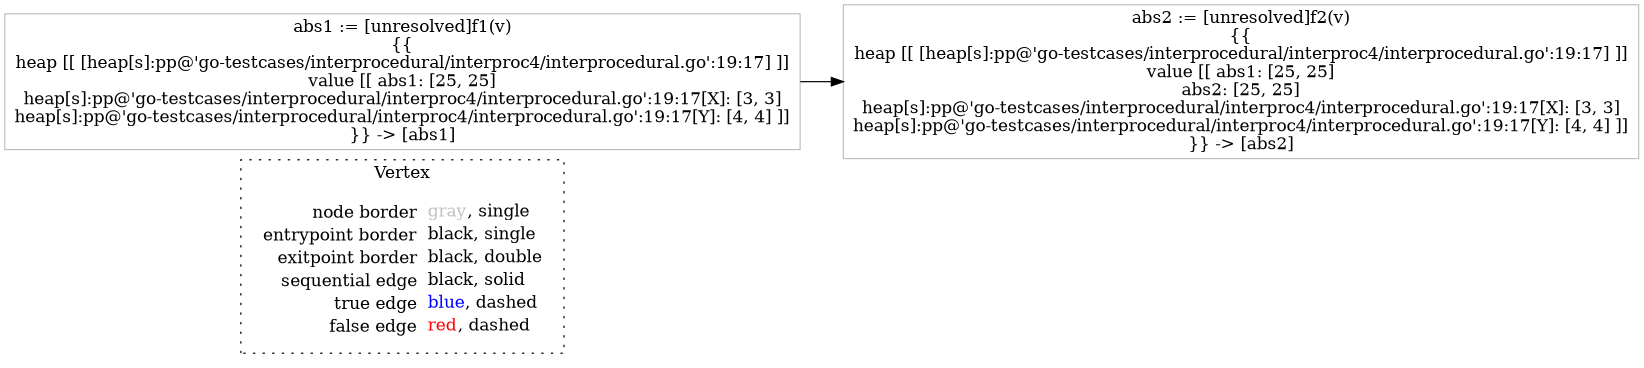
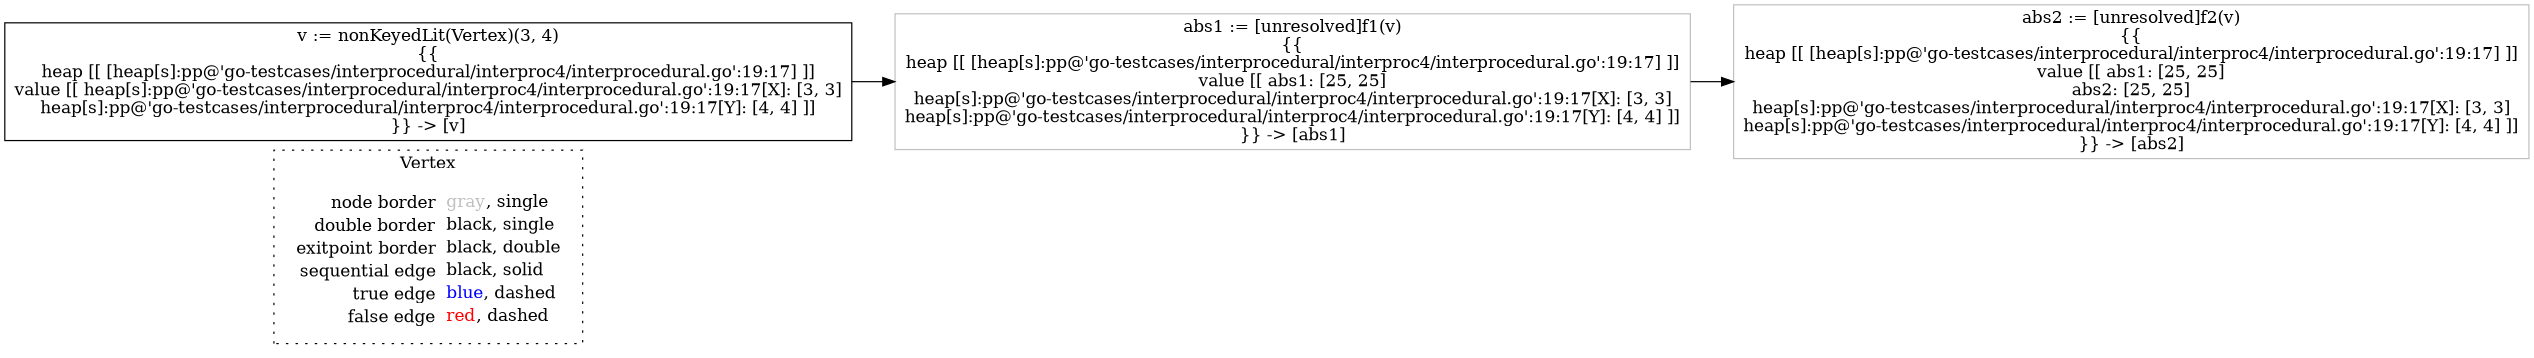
  digraph {
    rankdir=LR
    node [shape=rect color=gray]
    edge [color=black]
-   n1 [label=<<table border="0" cellpadding="2" cellspacing="0" cellborder="0"><tr><td align="right">node border&nbsp;</td><td align="left"><font color="gray">gray</font>, single</td></tr><tr><td align="right">entrypoint border&nbsp;</td><td align="left"><font color="black">black</font>, single</td></tr><tr><td align="right">exitpoint border&nbsp;</td><td align="left"><font color="black">black</font>, double</td></tr><tr><td align="right">sequential edge&nbsp;</td><td align="left"><font color="black">black</font>, solid</td></tr><tr><td align="right">true edge&nbsp;</td><td align="left"><font color="blue">blue</font>, dashed</td></tr><tr><td align="right">false edge&nbsp;</td><td align="left"><font color="red">red</font>, dashed</td></tr></table>> shape=plaintext color=""]
+   n1 [label=<<table border="0" cellpadding="2" cellspacing="0" cellborder="0"><tr><td align="right">node border&nbsp;</td><td align="left"><font color="gray">gray</font>, single</td></tr><tr><td align="right">double border&nbsp;</td><td align="left"><font color="black">black</font>, single</td></tr><tr><td align="right">exitpoint border&nbsp;</td><td align="left"><font color="black">black</font>, double</td></tr><tr><td align="right">sequential edge&nbsp;</td><td align="left"><font color="black">black</font>, solid</td></tr><tr><td align="right">true edge&nbsp;</td><td align="left"><font color="blue">blue</font>, dashed</td></tr><tr><td align="right">false edge&nbsp;</td><td align="left"><font color="red">red</font>, dashed</td></tr></table>> shape=plaintext color=""]
+   n2 [color=black label=<v := nonKeyedLit(Vertex)(3, 4)<BR/>{{<BR/>heap [[ [heap[s]:pp@'go-testcases/interprocedural/interproc4/interprocedural.go':19:17] ]]<BR/>value [[ heap[s]:pp@'go-testcases/interprocedural/interproc4/interprocedural.go':19:17[X]: [3, 3]<BR/>heap[s]:pp@'go-testcases/interprocedural/interproc4/interprocedural.go':19:17[Y]: [4, 4] ]]<BR/>}} -&gt; [v]>]
    n3 [label=<abs1 := [unresolved]f1(v)<BR/>{{<BR/>heap [[ [heap[s]:pp@'go-testcases/interprocedural/interproc4/interprocedural.go':19:17] ]]<BR/>value [[ abs1: [25, 25]<BR/>heap[s]:pp@'go-testcases/interprocedural/interproc4/interprocedural.go':19:17[X]: [3, 3]<BR/>heap[s]:pp@'go-testcases/interprocedural/interproc4/interprocedural.go':19:17[Y]: [4, 4] ]]<BR/>}} -&gt; [abs1]>]
    n4 [label=<abs2 := [unresolved]f2(v)<BR/>{{<BR/>heap [[ [heap[s]:pp@'go-testcases/interprocedural/interproc4/interprocedural.go':19:17] ]]<BR/>value [[ abs1: [25, 25]<BR/>abs2: [25, 25]<BR/>heap[s]:pp@'go-testcases/interprocedural/interproc4/interprocedural.go':19:17[X]: [3, 3]<BR/>heap[s]:pp@'go-testcases/interprocedural/interproc4/interprocedural.go':19:17[Y]: [4, 4] ]]<BR/>}} -&gt; [abs2]>]
    subgraph cluster_1 {
      label=Vertex
      style=dotted
      n1
    }
+   n2 -> n3
    n3 -> n4
  }
